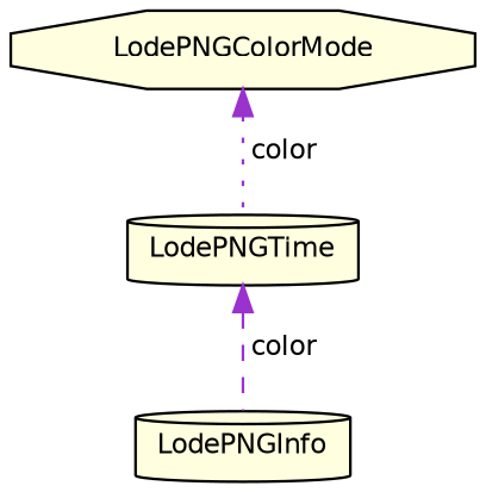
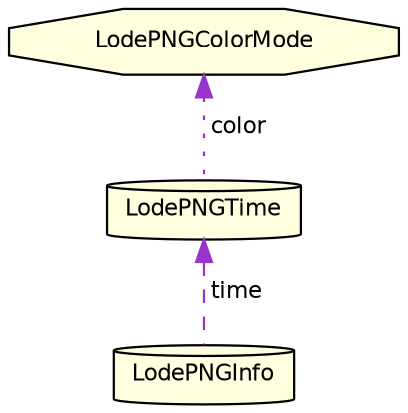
  digraph {
    node [color=black fillcolor=lightyellow fontname=Helvetica fontsize=10 shape=cylinder style=filled]
    edge [color=darkorchid3 dir=back fontname=Helvetica fontsize=10 labelfontname=Helvetica labelfontsize=10]
    n1 [fontcolor=black height=0.2 label=LodePNGInfo width=0.4]
    n2 [height=0.2 label=LodePNGTime width=0.4]
    n3 [height=0.2 label=LodePNGColorMode shape=octagon width=0.4]
-   n2 -> n1 [label=" color" style=dashed]
+   n2 -> n1 [label=" time" style=dashed]
    n3 -> n2 [label=" color" style=dotted]
  }
